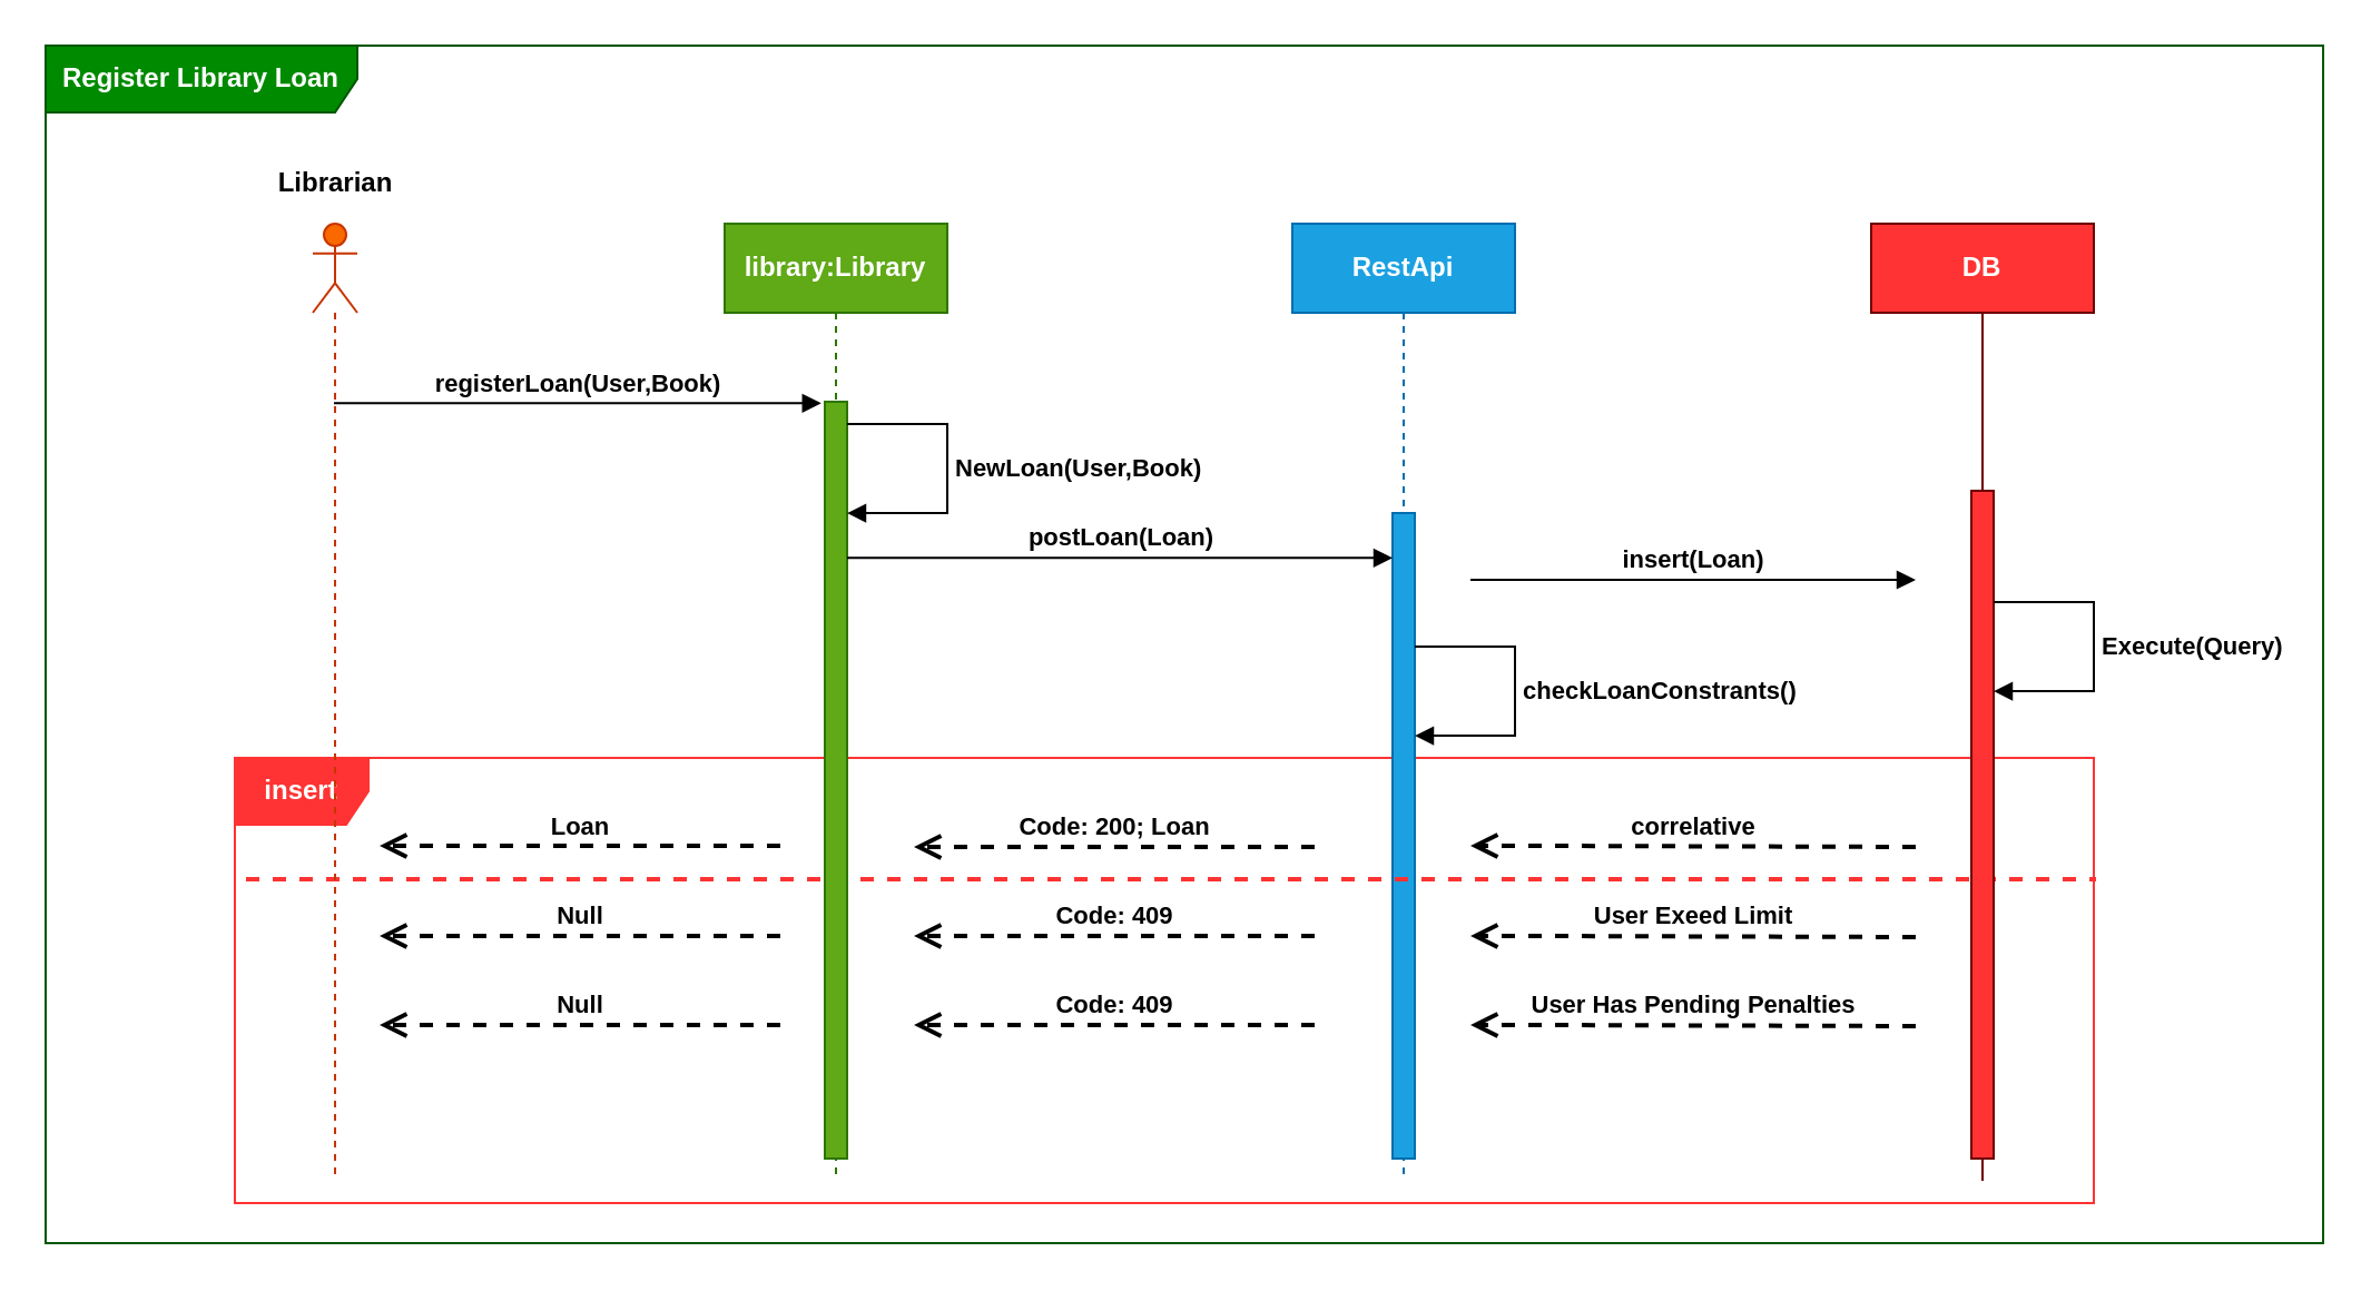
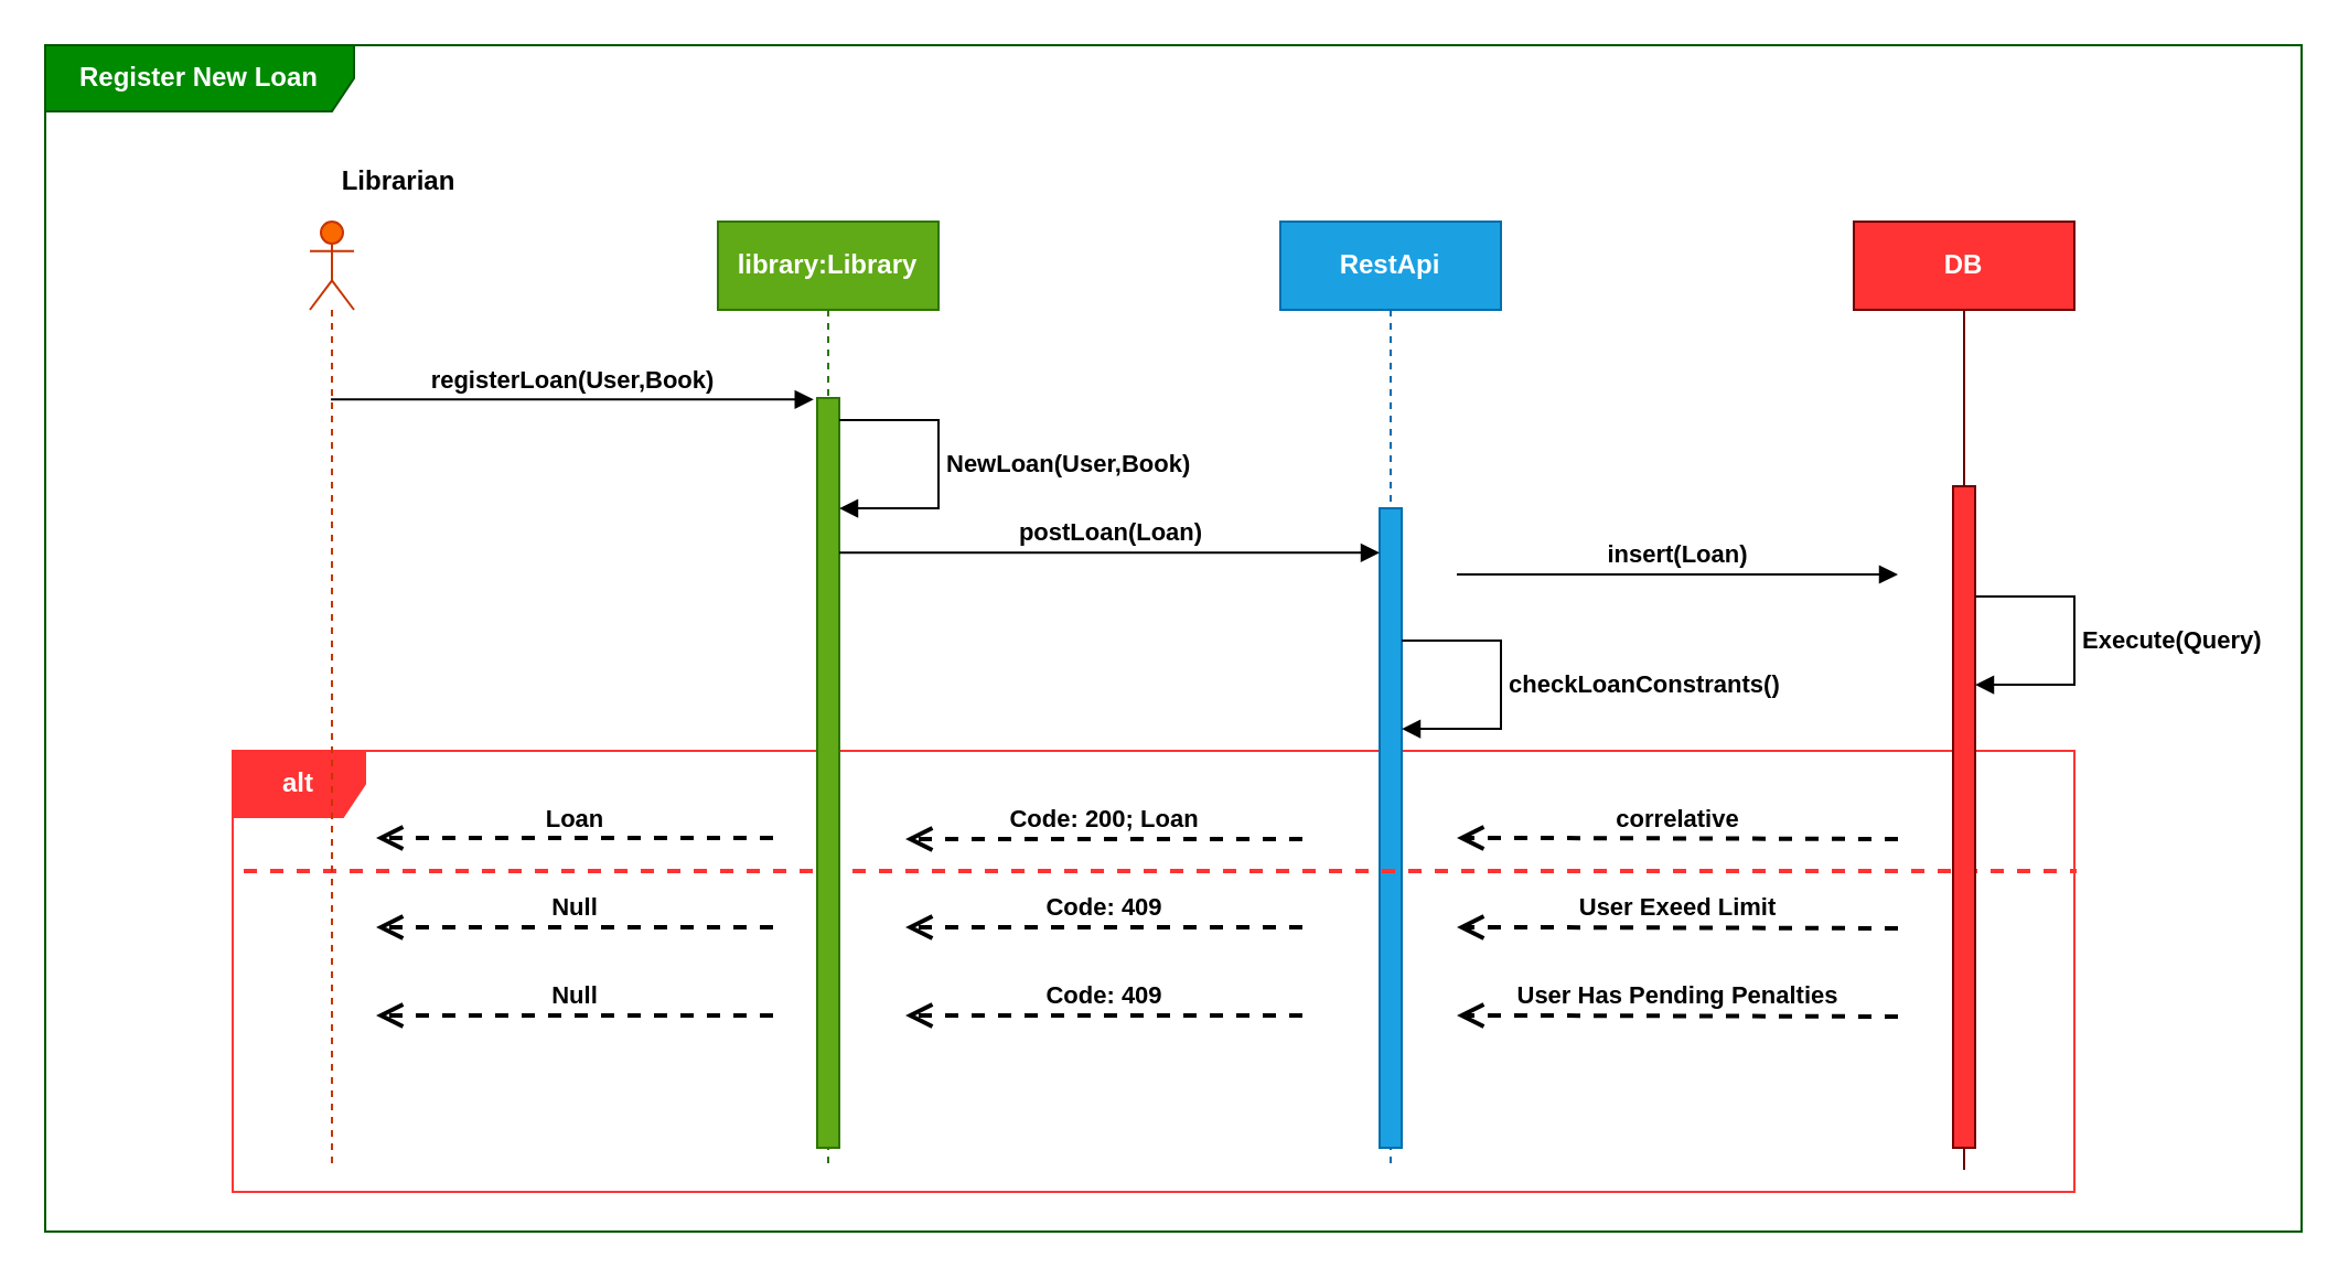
  <mxCell id="0" />
  <mxCell id="1" parent="0" />
- <mxCell id="2" value="&lt;b&gt;&lt;font color=&quot;#ffffff&quot;&gt;Register Library Loan&lt;/font&gt;&lt;/b&gt;" style="shape=umlFrame;whiteSpace=wrap;html=1;width=140;height=30;fillColor=#008a00;strokeColor=#005700;fontColor=#ffffff;" parent="1" vertex="1"><mxGeometry x="20" y="20" width="1023" height="538" as="geometry" /></mxCell>
- <mxCell id="3" value="&lt;b&gt;insert&lt;/b&gt;" style="shape=umlFrame;whiteSpace=wrap;html=1;fontColor=#ffffff;fillColor=#FF3333;strokeColor=#FF3333;" parent="1" vertex="1"><mxGeometry x="105" y="340" width="835" height="200" as="geometry" /></mxCell>
+ <mxCell id="2" value="&lt;b&gt;&lt;font color=&quot;#ffffff&quot;&gt;Register New Loan&lt;/font&gt;&lt;/b&gt;" style="shape=umlFrame;whiteSpace=wrap;html=1;width=140;height=30;fillColor=#008a00;strokeColor=#005700;fontColor=#ffffff;" parent="1" vertex="1"><mxGeometry x="20" y="20" width="1023" height="538" as="geometry" /></mxCell>
+ <mxCell id="3" value="&lt;b&gt;alt&lt;/b&gt;" style="shape=umlFrame;whiteSpace=wrap;html=1;fontColor=#ffffff;fillColor=#FF3333;strokeColor=#FF3333;" parent="1" vertex="1"><mxGeometry x="105" y="340" width="835" height="200" as="geometry" /></mxCell>
  <mxCell id="4" value="&lt;b&gt;RestApi&lt;/b&gt;" style="shape=umlLifeline;perimeter=lifelinePerimeter;whiteSpace=wrap;html=1;container=1;collapsible=0;recursiveResize=0;outlineConnect=0;fillColor=#1ba1e2;fontColor=#ffffff;strokeColor=#006EAF;" parent="1" vertex="1"><mxGeometry x="580" y="100" width="100" height="430" as="geometry" /></mxCell>
  <mxCell id="5" value="" style="html=1;points=[];perimeter=orthogonalPerimeter;fillColor=#1ba1e2;fontColor=#ffffff;strokeColor=#006EAF;" parent="4" vertex="1"><mxGeometry x="45" y="130" width="10" height="290" as="geometry" /></mxCell>
  <mxCell id="6" value="&lt;span style=&quot;background-color: rgb(255 , 255 , 255)&quot;&gt;&lt;font color=&quot;#000000&quot;&gt;&lt;b&gt;checkLoanConstrants()&lt;br&gt;&lt;/b&gt;&lt;/font&gt;&lt;/span&gt;" style="edgeStyle=orthogonalEdgeStyle;html=1;align=left;spacingLeft=2;endArrow=block;rounded=0;strokeColor=#000000;" edge="1" parent="4"><mxGeometry relative="1" as="geometry"><mxPoint x="55" y="190.02" as="sourcePoint" /><Array as="points"><mxPoint x="100" y="190.02" /><mxPoint x="100" y="230.02" /></Array><mxPoint x="55" y="230.02" as="targetPoint" /></mxGeometry></mxCell>
  <mxCell id="7" value="" style="endArrow=none;dashed=1;html=1;strokeWidth=2;labelBackgroundColor=#FFFFFF;fontColor=#FFFFFF;fillColor=#e51400;strokeColor=#FF3333;" parent="4" edge="1"><mxGeometry width="50" height="50" relative="1" as="geometry"><mxPoint x="-470" y="294.5" as="sourcePoint" /><mxPoint x="361" y="294.5" as="targetPoint" /></mxGeometry></mxCell>
  <mxCell id="8" value="&lt;b&gt;DB&lt;/b&gt;" style="shape=umlLifeline;perimeter=lifelinePerimeter;whiteSpace=wrap;html=1;container=1;collapsible=0;recursiveResize=0;outlineConnect=0;lifelineDashed=0;fillColor=#FF3333;fontColor=#ffffff;strokeColor=#6F0000;" parent="1" vertex="1"><mxGeometry x="840" y="100" width="100" height="430" as="geometry" /></mxCell>
  <mxCell id="9" value="" style="html=1;points=[];perimeter=orthogonalPerimeter;fillColor=#FF3333;fontColor=#ffffff;strokeColor=#6F0000;" parent="8" vertex="1"><mxGeometry x="45" y="120" width="10" height="300" as="geometry" /></mxCell>
  <mxCell id="10" value="&lt;span style=&quot;background-color: rgb(255 , 255 , 255)&quot;&gt;&lt;font color=&quot;#000000&quot;&gt;&lt;b&gt;Execute(Query)&lt;br&gt;&lt;/b&gt;&lt;/font&gt;&lt;/span&gt;" style="edgeStyle=orthogonalEdgeStyle;html=1;align=left;spacingLeft=2;endArrow=block;rounded=0;strokeColor=#000000;" parent="8" edge="1"><mxGeometry relative="1" as="geometry"><mxPoint x="55" y="170.02" as="sourcePoint" /><Array as="points"><mxPoint x="100" y="170.02" /><mxPoint x="100" y="210.02" /></Array><mxPoint x="55" y="210.02" as="targetPoint" /></mxGeometry></mxCell>
  <mxCell id="11" value="&lt;b&gt;library:Library&lt;/b&gt;" style="shape=umlLifeline;perimeter=lifelinePerimeter;whiteSpace=wrap;html=1;container=1;collapsible=0;recursiveResize=0;outlineConnect=0;fillColor=#60a917;fontColor=#ffffff;strokeColor=#2D7600;" parent="1" vertex="1"><mxGeometry x="325" y="100" width="100" height="430" as="geometry" /></mxCell>
  <mxCell id="12" style="edgeStyle=none;html=1;" parent="11" source="13" target="11" edge="1"><mxGeometry relative="1" as="geometry" /></mxCell>
  <mxCell id="13" value="" style="html=1;points=[];perimeter=orthogonalPerimeter;fillColor=#60a917;fontColor=#ffffff;strokeColor=#2D7600;" parent="11" vertex="1"><mxGeometry x="45" y="80" width="10" height="340" as="geometry" /></mxCell>
  <mxCell id="14" value="&lt;span style=&quot;background-color: rgb(255 , 255 , 255)&quot;&gt;&lt;font color=&quot;#000000&quot;&gt;&lt;b&gt;NewLoan(User,Book)&lt;br&gt;&lt;/b&gt;&lt;/font&gt;&lt;/span&gt;" style="edgeStyle=orthogonalEdgeStyle;html=1;align=left;spacingLeft=2;endArrow=block;rounded=0;strokeColor=#000000;" parent="11" edge="1"><mxGeometry relative="1" as="geometry"><mxPoint x="55" y="90.02" as="sourcePoint" /><Array as="points"><mxPoint x="100" y="90.02" /><mxPoint x="100" y="130.02" /></Array><mxPoint x="55" y="130.02" as="targetPoint" /></mxGeometry></mxCell>
  <mxCell id="15" value="" style="shape=umlLifeline;participant=umlActor;perimeter=lifelinePerimeter;whiteSpace=wrap;html=1;container=1;collapsible=0;recursiveResize=0;verticalAlign=top;spacingTop=36;outlineConnect=0;fillColor=#fa6800;fontColor=#000000;strokeColor=#C73500;" parent="1" vertex="1"><mxGeometry x="140" y="100" width="20" height="430" as="geometry" /></mxCell>
  <mxCell id="16" value="&lt;font color=&quot;#000000&quot;&gt;&lt;b&gt;&lt;span style=&quot;background-color: rgb(255 , 255 , 255)&quot;&gt;registerLoan(User,Book)&lt;/span&gt;&lt;/b&gt;&lt;/font&gt;" style="html=1;verticalAlign=bottom;endArrow=block;entryX=-0.162;entryY=0.002;entryDx=0;entryDy=0;entryPerimeter=0;strokeColor=#000000;align=center;" parent="1" source="15" target="13" edge="1"><mxGeometry width="80" relative="1" as="geometry"><mxPoint x="150" y="180" as="sourcePoint" /><mxPoint x="350" y="180" as="targetPoint" /></mxGeometry></mxCell>
- <mxCell id="17" value="Librarian" style="text;html=1;align=center;verticalAlign=middle;resizable=0;points=[];autosize=1;strokeColor=none;fillColor=none;fontColor=#000000;fontStyle=1" parent="1" vertex="1"><mxGeometry x="119.5" y="73" width="61" height="18" as="geometry" /></mxCell>
+ <mxCell id="17" value="Librarian" style="text;html=1;align=center;verticalAlign=middle;resizable=0;points=[];autosize=1;strokeColor=none;fillColor=none;fontColor=#000000;fontStyle=1" parent="1" vertex="1"><mxGeometry x="149.5" y="73" width="61" height="18" as="geometry" /></mxCell>
  <mxCell id="18" value="&lt;span style=&quot;background-color: rgb(255 , 255 , 255)&quot;&gt;&lt;font color=&quot;#000000&quot;&gt;&lt;b&gt;postLoan(Loan)&lt;/b&gt;&lt;/font&gt;&lt;/span&gt;" style="html=1;verticalAlign=bottom;endArrow=block;strokeColor=#000000;exitX=0.65;exitY=0.416;exitDx=0;exitDy=0;exitPerimeter=0;" parent="1" target="5" edge="1"><mxGeometry relative="1" as="geometry"><mxPoint x="380" y="250.176" as="sourcePoint" /><mxPoint x="630" y="250" as="targetPoint" /></mxGeometry></mxCell>
  <mxCell id="19" value="&lt;span style=&quot;background-color: rgb(255 , 255 , 255)&quot;&gt;&lt;font color=&quot;#000000&quot;&gt;&lt;b&gt;insert(Loan)&lt;/b&gt;&lt;/font&gt;&lt;/span&gt;" style="html=1;verticalAlign=bottom;endArrow=block;strokeColor=#000000;" parent="1" edge="1"><mxGeometry x="-0.004" relative="1" as="geometry"><mxPoint x="660" y="260" as="sourcePoint" /><mxPoint x="860" y="260" as="targetPoint" /><mxPoint as="offset" /></mxGeometry></mxCell>
  <mxCell id="20" value="&lt;span style=&quot;background-color: rgb(255 , 255 , 255)&quot;&gt;&lt;font color=&quot;#000000&quot;&gt;&lt;b&gt;correlative&lt;/b&gt;&lt;/font&gt;&lt;/span&gt;" style="html=1;verticalAlign=bottom;endArrow=open;dashed=1;endSize=8;strokeColor=#000000;strokeWidth=2;" edge="1" parent="1"><mxGeometry relative="1" as="geometry"><mxPoint x="860" y="380" as="sourcePoint" /><mxPoint x="660" y="379.5" as="targetPoint" /><Array as="points"><mxPoint x="695" y="379.5" /></Array></mxGeometry></mxCell>
  <mxCell id="21" value="&lt;span style=&quot;background-color: rgb(255 , 255 , 255)&quot;&gt;&lt;font color=&quot;#000000&quot;&gt;&lt;b&gt;User Exeed Limit&lt;/b&gt;&lt;/font&gt;&lt;/span&gt;" style="html=1;verticalAlign=bottom;endArrow=open;dashed=1;endSize=8;strokeColor=#000000;strokeWidth=2;" edge="1" parent="1"><mxGeometry relative="1" as="geometry"><mxPoint x="860" y="420.5" as="sourcePoint" /><mxPoint x="660" y="420" as="targetPoint" /><Array as="points"><mxPoint x="695" y="420" /></Array></mxGeometry></mxCell>
  <mxCell id="22" value="&lt;span style=&quot;background-color: rgb(255 , 255 , 255)&quot;&gt;&lt;font color=&quot;#000000&quot;&gt;&lt;b&gt;User Has Pending Penalties&lt;/b&gt;&lt;/font&gt;&lt;/span&gt;" style="html=1;verticalAlign=bottom;endArrow=open;dashed=1;endSize=8;strokeColor=#000000;strokeWidth=2;" edge="1" parent="1"><mxGeometry relative="1" as="geometry"><mxPoint x="860" y="460.5" as="sourcePoint" /><mxPoint x="660" y="460" as="targetPoint" /><Array as="points"><mxPoint x="695" y="460" /></Array></mxGeometry></mxCell>
  <mxCell id="23" value="&lt;font color=&quot;#000000&quot;&gt;&lt;b style=&quot;background-color: rgb(255 , 255 , 255)&quot;&gt;Code: 409&lt;/b&gt;&lt;/font&gt;" style="html=1;verticalAlign=bottom;endArrow=open;dashed=1;endSize=8;strokeColor=#000000;strokeWidth=2;" edge="1" parent="1"><mxGeometry relative="1" as="geometry"><mxPoint x="410" y="420" as="targetPoint" /><mxPoint x="590" y="420" as="sourcePoint" /><Array as="points"><mxPoint x="435" y="420" /></Array></mxGeometry></mxCell>
  <mxCell id="24" value="&lt;font color=&quot;#000000&quot;&gt;&lt;b style=&quot;background-color: rgb(255 , 255 , 255)&quot;&gt;Code: 409&lt;/b&gt;&lt;/font&gt;" style="html=1;verticalAlign=bottom;endArrow=open;dashed=1;endSize=8;strokeColor=#000000;strokeWidth=2;" edge="1" parent="1"><mxGeometry relative="1" as="geometry"><mxPoint x="410" y="460" as="targetPoint" /><mxPoint x="590" y="460" as="sourcePoint" /><Array as="points"><mxPoint x="435" y="460" /></Array></mxGeometry></mxCell>
  <mxCell id="25" value="&lt;span style=&quot;background-color: rgb(255 , 255 , 255)&quot;&gt;&lt;font color=&quot;#000000&quot;&gt;&lt;b&gt;Code: 200; Loan&lt;/b&gt;&lt;/font&gt;&lt;/span&gt;" style="html=1;verticalAlign=bottom;endArrow=open;dashed=1;endSize=8;strokeColor=#000000;strokeWidth=2;" edge="1" parent="1"><mxGeometry relative="1" as="geometry"><mxPoint x="410" y="380" as="targetPoint" /><mxPoint x="590" y="380" as="sourcePoint" /></mxGeometry></mxCell>
  <mxCell id="26" value="&lt;span style=&quot;background-color: rgb(255 , 255 , 255)&quot;&gt;&lt;font color=&quot;#000000&quot;&gt;&lt;b&gt;Loan&lt;/b&gt;&lt;/font&gt;&lt;/span&gt;" style="html=1;verticalAlign=bottom;endArrow=open;dashed=1;endSize=8;strokeColor=#000000;strokeWidth=2;" edge="1" parent="1"><mxGeometry relative="1" as="geometry"><mxPoint x="170" y="379.5" as="targetPoint" /><mxPoint x="350" y="379.5" as="sourcePoint" /></mxGeometry></mxCell>
  <mxCell id="27" value="&lt;span style=&quot;background-color: rgb(255 , 255 , 255)&quot;&gt;&lt;font color=&quot;#000000&quot;&gt;&lt;b&gt;Null&lt;/b&gt;&lt;/font&gt;&lt;/span&gt;" style="html=1;verticalAlign=bottom;endArrow=open;dashed=1;endSize=8;strokeColor=#000000;strokeWidth=2;" edge="1" parent="1"><mxGeometry relative="1" as="geometry"><mxPoint x="170" y="420" as="targetPoint" /><mxPoint x="350" y="420" as="sourcePoint" /></mxGeometry></mxCell>
  <mxCell id="28" value="&lt;span style=&quot;background-color: rgb(255 , 255 , 255)&quot;&gt;&lt;font color=&quot;#000000&quot;&gt;&lt;b&gt;Null&lt;/b&gt;&lt;/font&gt;&lt;/span&gt;" style="html=1;verticalAlign=bottom;endArrow=open;dashed=1;endSize=8;strokeColor=#000000;strokeWidth=2;" edge="1" parent="1"><mxGeometry relative="1" as="geometry"><mxPoint x="170" y="460" as="targetPoint" /><mxPoint x="350" y="460" as="sourcePoint" /></mxGeometry></mxCell>
